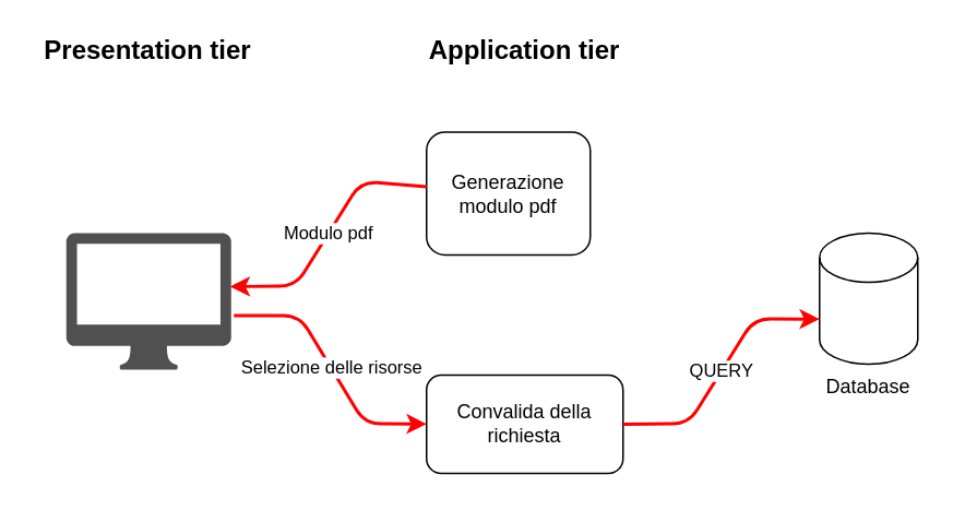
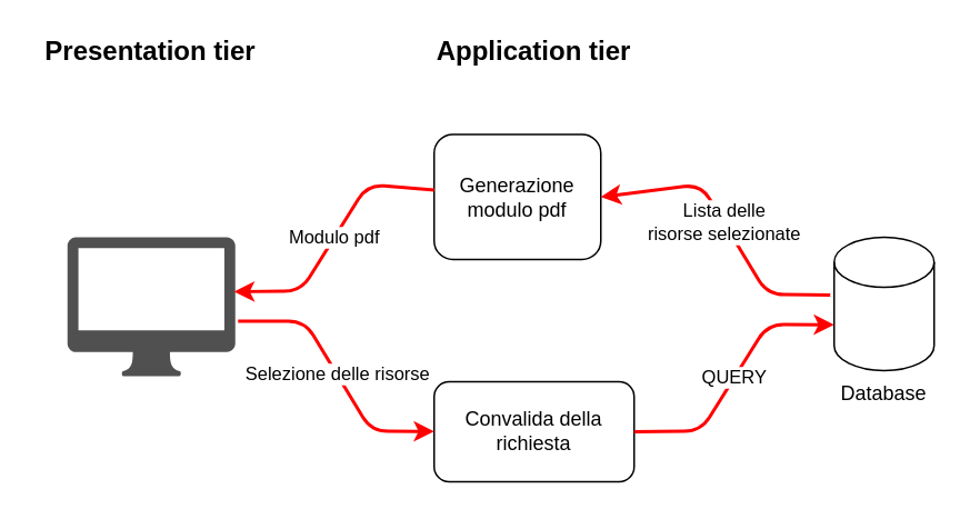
  <mxCell id="0" />
  <mxCell id="1" parent="0" />
  <mxCell id="2" value="" style="pointerEvents=1;shadow=0;dashed=0;html=1;strokeColor=none;fillColor=#505050;labelPosition=center;verticalLabelPosition=bottom;verticalAlign=top;outlineConnect=0;align=center;shape=mxgraph.office.devices.mac_client;background-color=red" vertex="1" parent="1"><mxGeometry x="40" y="141.65" width="100.67" height="83.31" as="geometry" /></mxCell>
  <mxCell id="3" value="Convalida della richiesta" style="rounded=1;whiteSpace=wrap;html=1;" vertex="1" parent="1"><mxGeometry x="260" y="228.31" width="120" height="60" as="geometry" /></mxCell>
  <mxCell id="4" value="Generazione modulo pdf" style="rounded=1;whiteSpace=wrap;html=1;" vertex="1" parent="1"><mxGeometry x="260" y="80" width="100" height="75" as="geometry" /></mxCell>
  <mxCell id="5" value="Database" style="shape=cylinder3;whiteSpace=wrap;html=1;boundedLbl=1;backgroundOutline=1;size=15;labelPosition=center;verticalLabelPosition=bottom;align=center;verticalAlign=top;" vertex="1" parent="1"><mxGeometry x="500" y="141.65" width="60" height="80" as="geometry" /></mxCell>
  <mxCell id="6" value="QUERY" style="endArrow=classic;html=1;strokeColor=#FF0000;strokeWidth=2;exitX=1;exitY=0.5;exitDx=0;exitDy=0;entryX=0;entryY=0;entryDx=0;entryDy=52.5;entryPerimeter=0;" edge="1" parent="1" source="3" target="5"><mxGeometry width="50" height="50" relative="1" as="geometry"><mxPoint x="404.34" y="272.04" as="sourcePoint" /><mxPoint x="472.34" y="145" as="targetPoint" /><Array as="points"><mxPoint x="420" y="258" /><mxPoint x="460" y="194" /></Array></mxGeometry></mxCell>
+ <mxCell id="7" value="Lista delle&lt;br&gt;risorse selezionate" style="endArrow=classic;html=1;strokeColor=#FF0000;strokeWidth=2;exitX=-0.039;exitY=0.433;exitDx=0;exitDy=0;entryX=1;entryY=0.5;entryDx=0;entryDy=0;exitPerimeter=0;" edge="1" parent="1" source="5" target="4"><mxGeometry width="50" height="50" relative="1" as="geometry"><mxPoint x="470" y="160" as="sourcePoint" /><mxPoint x="350" y="235.81" as="targetPoint" /><Array as="points"><mxPoint x="460" y="176" /><mxPoint x="420" y="110" /></Array></mxGeometry></mxCell>
  <mxCell id="8" value="Selezione delle risorse" style="endArrow=classic;html=1;strokeColor=#FF0000;strokeWidth=2;" edge="1" parent="1" target="3"><mxGeometry width="50" height="50" relative="1" as="geometry"><mxPoint x="142.34" y="192" as="sourcePoint" /><mxPoint x="260" y="258.29" as="targetPoint" /><Array as="points"><mxPoint x="182.34" y="192" /><mxPoint x="222.34" y="258" /></Array></mxGeometry></mxCell>
  <mxCell id="9" value="Modulo pdf" style="endArrow=classic;html=1;strokeColor=#FF0000;strokeWidth=2;" edge="1" parent="1" source="4"><mxGeometry width="50" height="50" relative="1" as="geometry"><mxPoint x="260" y="110.15" as="sourcePoint" /><mxPoint x="140" y="174.31" as="targetPoint" /><Array as="points"><mxPoint x="220" y="110" /><mxPoint x="180" y="174" /></Array></mxGeometry></mxCell>
  <mxCell id="10" value="Presentation tier" style="text;html=1;strokeColor=none;fillColor=none;align=center;verticalAlign=middle;whiteSpace=wrap;rounded=0;fontStyle=1;fontSize=16;" vertex="1" parent="1"><mxGeometry x="20.34" y="20" width="140" height="20" as="geometry" /></mxCell>
  <mxCell id="11" value="Application tier" style="text;html=1;strokeColor=none;fillColor=none;align=center;verticalAlign=middle;whiteSpace=wrap;rounded=0;fontStyle=1;fontSize=16;" vertex="1" parent="1"><mxGeometry x="250" y="20" width="140" height="20" as="geometry" /></mxCell>
